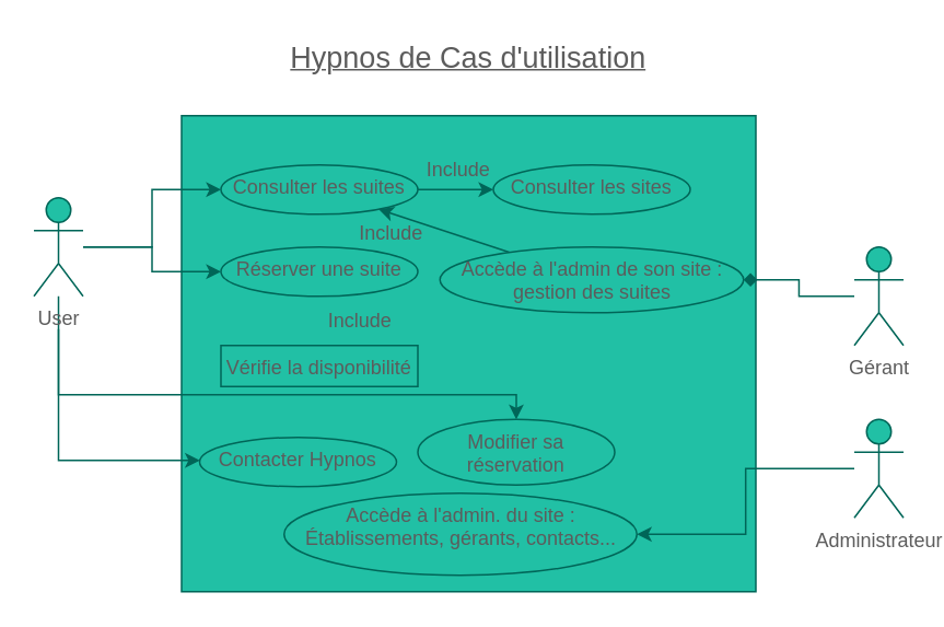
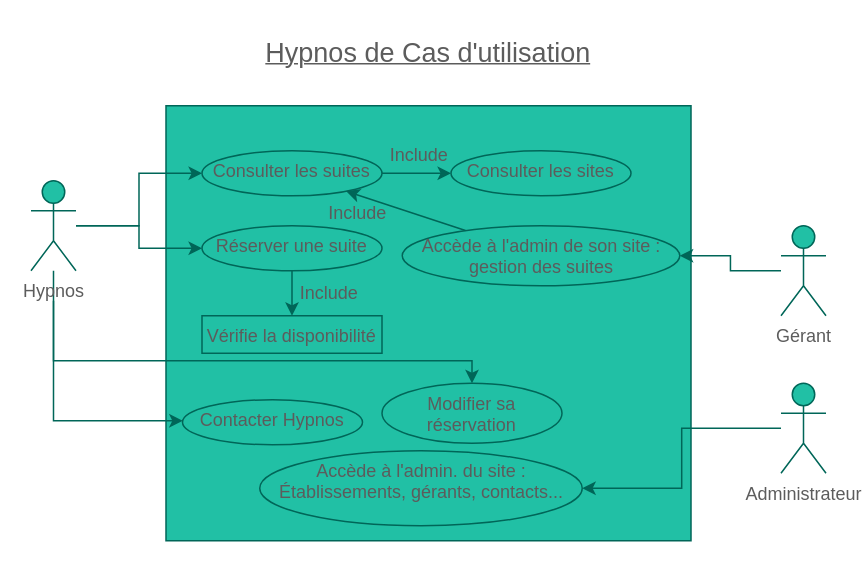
  <mxCell id="0" />
  <mxCell id="1" parent="0" />
  <mxCell id="2" value="" style="rounded=0;whiteSpace=wrap;html=1;fillColor=#21C0A5;strokeColor=#006658;fontColor=#5C5C5C;" vertex="1" parent="1"><mxGeometry x="110" y="70" width="350" height="290" as="geometry" /></mxCell>
  <mxCell id="3" value="" style="edgeStyle=orthogonalEdgeStyle;rounded=0;orthogonalLoop=1;jettySize=auto;html=1;strokeColor=#006658;fontColor=#5C5C5C;" edge="1" parent="1" source="4" target="22"><mxGeometry relative="1" as="geometry"><Array as="points"><mxPoint x="35" y="240" /><mxPoint x="314" y="240" /></Array></mxGeometry></mxCell>
- <mxCell id="4" value="User" style="shape=umlActor;verticalLabelPosition=bottom;verticalAlign=top;html=1;outlineConnect=0;fillColor=#21C0A5;strokeColor=#006658;fontColor=#5C5C5C;" vertex="1" parent="1"><mxGeometry x="20" y="120" width="30" height="60" as="geometry" /></mxCell>
- <mxCell id="5" value="" style="edgeStyle=orthogonalEdgeStyle;rounded=0;orthogonalLoop=1;jettySize=auto;html=1;strokeColor=#006658;fontColor=#5C5C5C;endArrow=diamond;" edge="1" parent="1" source="6" target="20"><mxGeometry relative="1" as="geometry" /></mxCell>
+ <mxCell id="4" value="Hypnos" style="shape=umlActor;verticalLabelPosition=bottom;verticalAlign=top;html=1;outlineConnect=0;fillColor=#21C0A5;strokeColor=#006658;fontColor=#5C5C5C;" vertex="1" parent="1"><mxGeometry x="20" y="120" width="30" height="60" as="geometry" /></mxCell>
+ <mxCell id="5" value="" style="edgeStyle=orthogonalEdgeStyle;rounded=0;orthogonalLoop=1;jettySize=auto;html=1;strokeColor=#006658;fontColor=#5C5C5C;" edge="1" parent="1" source="6" target="20"><mxGeometry relative="1" as="geometry" /></mxCell>
  <mxCell id="6" value="Gérant" style="shape=umlActor;verticalLabelPosition=bottom;verticalAlign=top;html=1;outlineConnect=0;fillColor=#21C0A5;strokeColor=#006658;fontColor=#5C5C5C;" vertex="1" parent="1"><mxGeometry x="520" y="150" width="30" height="60" as="geometry" /></mxCell>
  <mxCell id="7" value="" style="edgeStyle=orthogonalEdgeStyle;rounded=0;orthogonalLoop=1;jettySize=auto;html=1;strokeColor=#006658;fontColor=#5C5C5C;" edge="1" parent="1" source="8" target="19"><mxGeometry relative="1" as="geometry" /></mxCell>
  <mxCell id="8" value="Administrateur" style="shape=umlActor;verticalLabelPosition=bottom;verticalAlign=top;html=1;outlineConnect=0;fillColor=#21C0A5;strokeColor=#006658;fontColor=#5C5C5C;" vertex="1" parent="1"><mxGeometry x="520" y="255" width="30" height="60" as="geometry" /></mxCell>
  <mxCell id="9" value="" style="edgeStyle=orthogonalEdgeStyle;rounded=0;orthogonalLoop=1;jettySize=auto;html=1;strokeColor=#006658;fontColor=#5C5C5C;" edge="1" parent="1" source="10" target="21"><mxGeometry relative="1" as="geometry" /></mxCell>
  <mxCell id="10" value="Consulter les suites" style="ellipse;whiteSpace=wrap;html=1;verticalAlign=top;fillColor=#21C0A5;strokeColor=#006658;fontColor=#5C5C5C;" vertex="1" parent="1"><mxGeometry x="134" y="100" width="120" height="30" as="geometry" /></mxCell>
  <mxCell id="11" value="" style="edgeStyle=orthogonalEdgeStyle;rounded=0;orthogonalLoop=1;jettySize=auto;html=1;strokeColor=#006658;fontColor=#5C5C5C;" edge="1" parent="1" source="4" target="10"><mxGeometry relative="1" as="geometry" /></mxCell>
+ <mxCell id="12" value="" style="edgeStyle=orthogonalEdgeStyle;rounded=0;orthogonalLoop=1;jettySize=auto;html=1;strokeColor=#006658;fontColor=#5C5C5C;" edge="1" parent="1" source="13" target="15"><mxGeometry relative="1" as="geometry" /></mxCell>
  <mxCell id="13" value="Réserver une suite" style="ellipse;whiteSpace=wrap;html=1;verticalAlign=top;fillColor=#21C0A5;strokeColor=#006658;fontColor=#5C5C5C;" vertex="1" parent="1"><mxGeometry x="134" y="150" width="120" height="30" as="geometry" /></mxCell>
  <mxCell id="14" value="" style="edgeStyle=orthogonalEdgeStyle;rounded=0;orthogonalLoop=1;jettySize=auto;html=1;strokeColor=#006658;fontColor=#5C5C5C;" edge="1" parent="1" source="4" target="13"><mxGeometry relative="1" as="geometry" /></mxCell>
  <mxCell id="15" value="Vérifie la disponibilité" style="whiteSpace=wrap;html=1;verticalAlign=top;fillColor=#21C0A5;strokeColor=#006658;fontColor=#5C5C5C;" vertex="1" parent="1"><mxGeometry x="134" y="210" width="120" height="25" as="geometry" /></mxCell>
  <mxCell id="16" value="Include" style="text;html=1;strokeColor=none;fillColor=none;align=center;verticalAlign=middle;whiteSpace=wrap;rounded=0;fontColor=#5C5C5C;" vertex="1" parent="1"><mxGeometry x="189" y="180" width="60" height="30" as="geometry" /></mxCell>
  <mxCell id="17" value="Contacter Hypnos" style="ellipse;whiteSpace=wrap;html=1;verticalAlign=top;fillColor=#21C0A5;strokeColor=#006658;fontColor=#5C5C5C;" vertex="1" parent="1"><mxGeometry x="121" y="266" width="120" height="30" as="geometry" /></mxCell>
  <mxCell id="18" value="" style="edgeStyle=orthogonalEdgeStyle;rounded=0;orthogonalLoop=1;jettySize=auto;html=1;strokeColor=#006658;fontColor=#5C5C5C;" edge="1" parent="1" target="17"><mxGeometry relative="1" as="geometry"><mxPoint x="35" y="200" as="sourcePoint" /><Array as="points"><mxPoint x="35" y="280" /></Array></mxGeometry></mxCell>
  <mxCell id="19" value="&lt;div&gt;Accède à l'admin. du site :&lt;/div&gt;&lt;div&gt;Établissements, gérants, contacts...&lt;br&gt;&lt;/div&gt;" style="ellipse;whiteSpace=wrap;html=1;verticalAlign=top;fillColor=#21C0A5;strokeColor=#006658;fontColor=#5C5C5C;" vertex="1" parent="1"><mxGeometry x="172.5" y="300" width="215" height="50" as="geometry" /></mxCell>
  <mxCell id="20" value="Accède à l'admin de son site : gestion des suites" style="ellipse;whiteSpace=wrap;html=1;verticalAlign=top;fillColor=#21C0A5;strokeColor=#006658;fontColor=#5C5C5C;" vertex="1" parent="1"><mxGeometry x="267.5" y="150" width="185" height="40" as="geometry" /></mxCell>
  <mxCell id="21" value="Consulter les sites" style="ellipse;whiteSpace=wrap;html=1;verticalAlign=top;fillColor=#21C0A5;strokeColor=#006658;fontColor=#5C5C5C;" vertex="1" parent="1"><mxGeometry x="300" y="100" width="120" height="30" as="geometry" /></mxCell>
  <mxCell id="22" value="Modifier sa réservation" style="ellipse;whiteSpace=wrap;html=1;verticalAlign=top;fillColor=#21C0A5;strokeColor=#006658;fontColor=#5C5C5C;" vertex="1" parent="1"><mxGeometry x="254" y="255" width="120" height="40" as="geometry" /></mxCell>
  <mxCell id="23" value="Include" style="text;html=1;strokeColor=none;fillColor=none;align=center;verticalAlign=middle;whiteSpace=wrap;rounded=0;fontColor=#5C5C5C;" vertex="1" parent="1"><mxGeometry x="249" y="88" width="60" height="30" as="geometry" /></mxCell>
  <mxCell id="24" value="Include" style="text;html=1;strokeColor=none;fillColor=none;align=center;verticalAlign=middle;whiteSpace=wrap;rounded=0;fontColor=#5C5C5C;" vertex="1" parent="1"><mxGeometry x="208" y="127" width="60" height="30" as="geometry" /></mxCell>
  <mxCell id="25" value="" style="endArrow=classic;html=1;rounded=0;strokeColor=#006658;fontColor=#5C5C5C;" edge="1" parent="1" source="20" target="10"><mxGeometry width="50" height="50" relative="1" as="geometry"><mxPoint x="380" y="240" as="sourcePoint" /><mxPoint x="430" y="190" as="targetPoint" /></mxGeometry></mxCell>
  <mxCell id="26" value="&lt;u&gt;&lt;font style=&quot;font-size: 18px&quot;&gt;Hypnos de Cas d'utilisation&lt;/font&gt;&lt;/u&gt;" style="text;html=1;strokeColor=none;fillColor=none;align=center;verticalAlign=middle;whiteSpace=wrap;rounded=0;fontColor=#5C5C5C;" vertex="1" parent="1"><mxGeometry x="130" y="20" width="310" height="30" as="geometry" /></mxCell>
